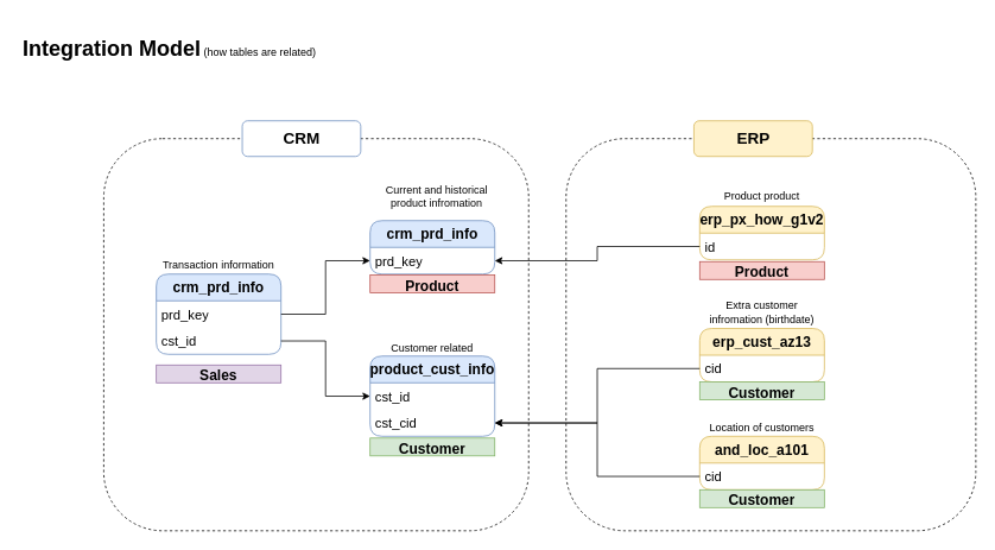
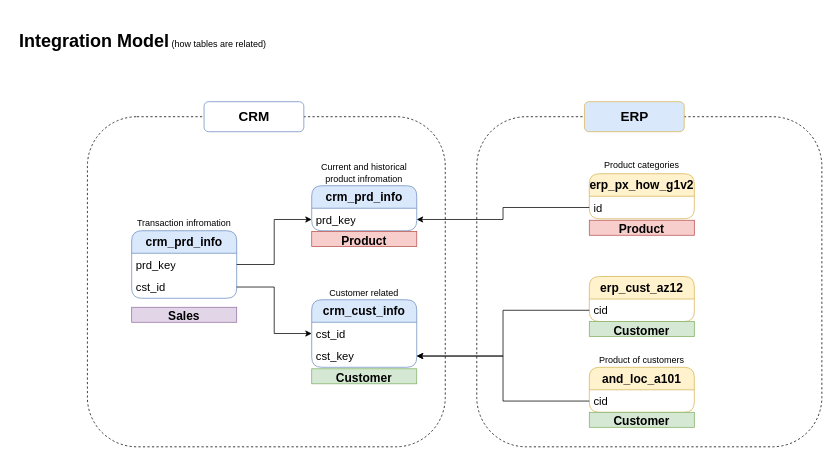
  <mxCell id="0" />
  <mxCell id="1" parent="0" />
- <mxCell id="2" value="&lt;font style=&quot;font-size: 16px;&quot;&gt;&lt;b style=&quot;&quot;&gt;product_cust_info&lt;/b&gt;&lt;/font&gt;" style="swimlane;fontStyle=0;childLayout=stackLayout;horizontal=1;startSize=30;horizontalStack=0;resizeParent=1;resizeParentMax=0;resizeLast=0;collapsible=1;marginBottom=0;whiteSpace=wrap;html=1;rounded=1;fillColor=#dae8fc;strokeColor=#6c8ebf;" parent="1" vertex="1"><mxGeometry x="415" y="399" width="140" height="90" as="geometry" /></mxCell>
+ <mxCell id="2" value="&lt;font style=&quot;font-size: 16px;&quot;&gt;&lt;b style=&quot;&quot;&gt;crm_cust_info&lt;/b&gt;&lt;/font&gt;" style="swimlane;fontStyle=0;childLayout=stackLayout;horizontal=1;startSize=30;horizontalStack=0;resizeParent=1;resizeParentMax=0;resizeLast=0;collapsible=1;marginBottom=0;whiteSpace=wrap;html=1;rounded=1;fillColor=#dae8fc;strokeColor=#6c8ebf;" parent="1" vertex="1"><mxGeometry x="415" y="399" width="140" height="90" as="geometry" /></mxCell>
  <mxCell id="3" value="cst_id" style="text;strokeColor=none;fillColor=none;align=left;verticalAlign=middle;spacingLeft=4;spacingRight=4;overflow=hidden;points=[[0,0.5],[1,0.5]];portConstraint=eastwest;rotatable=0;whiteSpace=wrap;html=1;fontSize=15;" parent="2" vertex="1"><mxGeometry y="30" width="140" height="30" as="geometry" /></mxCell>
- <mxCell id="4" value="cst_cid" style="text;strokeColor=none;fillColor=none;align=left;verticalAlign=middle;spacingLeft=4;spacingRight=4;overflow=hidden;points=[[0,0.5],[1,0.5]];portConstraint=eastwest;rotatable=0;whiteSpace=wrap;html=1;fontSize=15;" parent="2" vertex="1"><mxGeometry y="60" width="140" height="30" as="geometry" /></mxCell>
+ <mxCell id="4" value="cst_key" style="text;strokeColor=none;fillColor=none;align=left;verticalAlign=middle;spacingLeft=4;spacingRight=4;overflow=hidden;points=[[0,0.5],[1,0.5]];portConstraint=eastwest;rotatable=0;whiteSpace=wrap;html=1;fontSize=15;" parent="2" vertex="1"><mxGeometry y="60" width="140" height="30" as="geometry" /></mxCell>
  <mxCell id="5" value="&lt;font style=&quot;font-size: 24px;&quot;&gt;&lt;b&gt;Integration Model&lt;/b&gt;&lt;/font&gt; (how tables are related)" style="text;html=1;align=center;verticalAlign=middle;whiteSpace=wrap;rounded=0;" parent="1" vertex="1"><mxGeometry x="20" y="20" width="340" height="70" as="geometry" /></mxCell>
  <mxCell id="6" value="Customer related" style="text;html=1;align=center;verticalAlign=middle;whiteSpace=wrap;rounded=0;" parent="1" vertex="1"><mxGeometry x="415" y="375" width="140" height="30" as="geometry" /></mxCell>
  <mxCell id="7" value="&lt;font style=&quot;font-size: 16px;&quot;&gt;&lt;b style=&quot;&quot;&gt;crm_prd_info&lt;/b&gt;&lt;/font&gt;" style="swimlane;fontStyle=0;childLayout=stackLayout;horizontal=1;startSize=30;horizontalStack=0;resizeParent=1;resizeParentMax=0;resizeLast=0;collapsible=1;marginBottom=0;whiteSpace=wrap;html=1;rounded=1;fillColor=#dae8fc;strokeColor=#6c8ebf;" parent="1" vertex="1"><mxGeometry x="415" y="247" width="140" height="60" as="geometry" /></mxCell>
  <mxCell id="8" value="prd_key" style="text;strokeColor=none;fillColor=none;align=left;verticalAlign=middle;spacingLeft=4;spacingRight=4;overflow=hidden;points=[[0,0.5],[1,0.5]];portConstraint=eastwest;rotatable=0;whiteSpace=wrap;html=1;fontSize=15;" parent="7" vertex="1"><mxGeometry y="30" width="140" height="30" as="geometry" /></mxCell>
- <mxCell id="9" value="Current and historical product infromation" style="text;html=1;align=center;verticalAlign=middle;whiteSpace=wrap;rounded=0;" parent="1" vertex="1"><mxGeometry x="420" y="205" width="140" height="30" as="geometry" /></mxCell>
+ <mxCell id="9" value="Current and historical product infromation" style="text;html=1;align=center;verticalAlign=middle;whiteSpace=wrap;rounded=0;" parent="1" vertex="1"><mxGeometry x="415" y="215" width="140" height="30" as="geometry" /></mxCell>
  <mxCell id="10" value="&lt;font style=&quot;font-size: 16px;&quot;&gt;&lt;b style=&quot;&quot;&gt;crm_prd_info&lt;/b&gt;&lt;/font&gt;" style="swimlane;fontStyle=0;childLayout=stackLayout;horizontal=1;startSize=30;horizontalStack=0;resizeParent=1;resizeParentMax=0;resizeLast=0;collapsible=1;marginBottom=0;whiteSpace=wrap;html=1;rounded=1;fillColor=#dae8fc;strokeColor=#6c8ebf;" parent="1" vertex="1"><mxGeometry x="175" y="307" width="140" height="90" as="geometry" /></mxCell>
  <mxCell id="11" value="prd_key" style="text;strokeColor=none;fillColor=none;align=left;verticalAlign=middle;spacingLeft=4;spacingRight=4;overflow=hidden;points=[[0,0.5],[1,0.5]];portConstraint=eastwest;rotatable=0;whiteSpace=wrap;html=1;fontSize=15;" parent="10" vertex="1"><mxGeometry y="30" width="140" height="30" as="geometry" /></mxCell>
  <mxCell id="12" value="cst_id" style="text;strokeColor=none;fillColor=none;align=left;verticalAlign=middle;spacingLeft=4;spacingRight=4;overflow=hidden;points=[[0,0.5],[1,0.5]];portConstraint=eastwest;rotatable=0;whiteSpace=wrap;html=1;fontSize=15;" parent="10" vertex="1"><mxGeometry y="60" width="140" height="30" as="geometry" /></mxCell>
- <mxCell id="13" value="Transaction information" style="text;html=1;align=center;verticalAlign=middle;whiteSpace=wrap;rounded=0;" parent="1" vertex="1"><mxGeometry x="175" y="282" width="140" height="30" as="geometry" /></mxCell>
+ <mxCell id="13" value="Transaction infromation" style="text;html=1;align=center;verticalAlign=middle;whiteSpace=wrap;rounded=0;" parent="1" vertex="1"><mxGeometry x="175" y="282" width="140" height="30" as="geometry" /></mxCell>
  <mxCell id="14" style="edgeStyle=orthogonalEdgeStyle;rounded=0;orthogonalLoop=1;jettySize=auto;html=1;entryX=0;entryY=0.5;entryDx=0;entryDy=0;" parent="1" source="12" target="3" edge="1"><mxGeometry relative="1" as="geometry" /></mxCell>
  <mxCell id="15" style="edgeStyle=orthogonalEdgeStyle;rounded=0;orthogonalLoop=1;jettySize=auto;html=1;entryX=0;entryY=0.5;entryDx=0;entryDy=0;" parent="1" source="11" target="8" edge="1"><mxGeometry relative="1" as="geometry" /></mxCell>
- <mxCell id="16" value="&lt;font style=&quot;font-size: 16px;&quot;&gt;&lt;b style=&quot;&quot;&gt;erp_cust_az13&lt;/b&gt;&lt;/font&gt;" style="swimlane;fontStyle=0;childLayout=stackLayout;horizontal=1;startSize=30;horizontalStack=0;resizeParent=1;resizeParentMax=0;resizeLast=0;collapsible=1;marginBottom=0;whiteSpace=wrap;html=1;rounded=1;fillColor=#fff2cc;strokeColor=#d6b656;" parent="1" vertex="1"><mxGeometry x="785" y="368" width="140" height="60" as="geometry" /></mxCell>
+ <mxCell id="16" value="&lt;font style=&quot;font-size: 16px;&quot;&gt;&lt;b style=&quot;&quot;&gt;erp_cust_az12&lt;/b&gt;&lt;/font&gt;" style="swimlane;fontStyle=0;childLayout=stackLayout;horizontal=1;startSize=30;horizontalStack=0;resizeParent=1;resizeParentMax=0;resizeLast=0;collapsible=1;marginBottom=0;whiteSpace=wrap;html=1;rounded=1;fillColor=#fff2cc;strokeColor=#d6b656;" parent="1" vertex="1"><mxGeometry x="785" y="368" width="140" height="60" as="geometry" /></mxCell>
  <mxCell id="17" value="cid" style="text;strokeColor=none;fillColor=none;align=left;verticalAlign=middle;spacingLeft=4;spacingRight=4;overflow=hidden;points=[[0,0.5],[1,0.5]];portConstraint=eastwest;rotatable=0;whiteSpace=wrap;html=1;fontSize=15;" parent="16" vertex="1"><mxGeometry y="30" width="140" height="30" as="geometry" /></mxCell>
- <mxCell id="18" value="Extra customer infromation (birthdate)" style="text;html=1;align=center;verticalAlign=middle;whiteSpace=wrap;rounded=0;" parent="1" vertex="1"><mxGeometry x="785" y="335" width="140" height="30" as="geometry" /></mxCell>
  <mxCell id="19" style="edgeStyle=orthogonalEdgeStyle;rounded=0;orthogonalLoop=1;jettySize=auto;html=1;entryX=1;entryY=0.5;entryDx=0;entryDy=0;" parent="1" source="17" target="4" edge="1"><mxGeometry relative="1" as="geometry" /></mxCell>
  <mxCell id="20" value="&lt;font style=&quot;font-size: 16px;&quot;&gt;&lt;b style=&quot;&quot;&gt;and_loc_a101&lt;/b&gt;&lt;/font&gt;" style="swimlane;fontStyle=0;childLayout=stackLayout;horizontal=1;startSize=30;horizontalStack=0;resizeParent=1;resizeParentMax=0;resizeLast=0;collapsible=1;marginBottom=0;whiteSpace=wrap;html=1;rounded=1;fillColor=#fff2cc;strokeColor=#d6b656;" parent="1" vertex="1"><mxGeometry x="785" y="489" width="140" height="60" as="geometry" /></mxCell>
  <mxCell id="21" value="cid" style="text;strokeColor=none;fillColor=none;align=left;verticalAlign=middle;spacingLeft=4;spacingRight=4;overflow=hidden;points=[[0,0.5],[1,0.5]];portConstraint=eastwest;rotatable=0;whiteSpace=wrap;html=1;fontSize=15;" parent="20" vertex="1"><mxGeometry y="30" width="140" height="30" as="geometry" /></mxCell>
- <mxCell id="22" value="Location of customers" style="text;html=1;align=center;verticalAlign=middle;whiteSpace=wrap;rounded=0;" parent="1" vertex="1"><mxGeometry x="785" y="465" width="140" height="30" as="geometry" /></mxCell>
+ <mxCell id="22" value="Product of customers" style="text;html=1;align=center;verticalAlign=middle;whiteSpace=wrap;rounded=0;" parent="1" vertex="1"><mxGeometry x="785" y="465" width="140" height="30" as="geometry" /></mxCell>
  <mxCell id="23" style="edgeStyle=orthogonalEdgeStyle;rounded=0;orthogonalLoop=1;jettySize=auto;html=1;entryX=1;entryY=0.5;entryDx=0;entryDy=0;" parent="1" source="21" target="4" edge="1"><mxGeometry relative="1" as="geometry" /></mxCell>
  <mxCell id="24" value="&lt;font style=&quot;font-size: 16px;&quot;&gt;&lt;b style=&quot;&quot;&gt;erp_px_how_g1v2&lt;/b&gt;&lt;/font&gt;" style="swimlane;fontStyle=0;childLayout=stackLayout;horizontal=1;startSize=30;horizontalStack=0;resizeParent=1;resizeParentMax=0;resizeLast=0;collapsible=1;marginBottom=0;whiteSpace=wrap;html=1;rounded=1;fillColor=#fff2cc;strokeColor=#d6b656;" parent="1" vertex="1"><mxGeometry x="785" y="231" width="140" height="60" as="geometry" /></mxCell>
  <mxCell id="25" value="id" style="text;strokeColor=none;fillColor=none;align=left;verticalAlign=middle;spacingLeft=4;spacingRight=4;overflow=hidden;points=[[0,0.5],[1,0.5]];portConstraint=eastwest;rotatable=0;whiteSpace=wrap;html=1;fontSize=15;" parent="24" vertex="1"><mxGeometry y="30" width="140" height="30" as="geometry" /></mxCell>
- <mxCell id="26" value="Product product" style="text;html=1;align=center;verticalAlign=middle;whiteSpace=wrap;rounded=0;" parent="1" vertex="1"><mxGeometry x="785" y="205" width="140" height="30" as="geometry" /></mxCell>
+ <mxCell id="26" value="Product categories" style="text;html=1;align=center;verticalAlign=middle;whiteSpace=wrap;rounded=0;" parent="1" vertex="1"><mxGeometry x="785" y="205" width="140" height="30" as="geometry" /></mxCell>
  <mxCell id="27" style="edgeStyle=orthogonalEdgeStyle;rounded=0;orthogonalLoop=1;jettySize=auto;html=1;entryX=1;entryY=0.5;entryDx=0;entryDy=0;" parent="1" source="25" target="8" edge="1"><mxGeometry relative="1" as="geometry"><mxPoint x="595" y="292" as="targetPoint" /></mxGeometry></mxCell>
  <mxCell id="28" value="" style="rounded=1;whiteSpace=wrap;html=1;fillColor=none;dashed=1;" parent="1" vertex="1"><mxGeometry x="116" y="155" width="477" height="440" as="geometry" /></mxCell>
  <mxCell id="29" value="&lt;font style=&quot;font-size: 18px;&quot;&gt;CRM&lt;/font&gt;" style="rounded=1;whiteSpace=wrap;html=1;fontStyle=1;fillColor=#ffffff;strokeColor=#6c8ebf;" parent="1" vertex="1"><mxGeometry x="271.5" y="135" width="133" height="40" as="geometry" /></mxCell>
  <mxCell id="30" value="" style="rounded=1;whiteSpace=wrap;html=1;fillColor=none;dashed=1;" parent="1" vertex="1"><mxGeometry x="635" y="155" width="460" height="440" as="geometry" /></mxCell>
- <mxCell id="31" value="&lt;font style=&quot;font-size: 18px;&quot;&gt;ERP&lt;/font&gt;" style="rounded=1;whiteSpace=wrap;html=1;fontStyle=1;fillColor=#fff2cc;strokeColor=#d6b656;" parent="1" vertex="1"><mxGeometry x="778.5" y="135" width="133" height="40" as="geometry" /></mxCell>
+ <mxCell id="31" value="&lt;font style=&quot;font-size: 18px;&quot;&gt;ERP&lt;/font&gt;" style="rounded=1;whiteSpace=wrap;html=1;fontStyle=1;fillColor=#dae8fc;strokeColor=#d6b656;" parent="1" vertex="1"><mxGeometry x="778.5" y="135" width="133" height="40" as="geometry" /></mxCell>
  <mxCell id="32" value="Product" style="text;html=1;strokeColor=#b85450;fillColor=#f8cecc;align=center;verticalAlign=middle;whiteSpace=wrap;overflow=hidden;fontSize=16;fontStyle=1" vertex="1" parent="1"><mxGeometry x="415" y="308" width="140" height="20" as="geometry" /></mxCell>
  <mxCell id="33" value="Product" style="text;html=1;strokeColor=#b85450;fillColor=#f8cecc;align=center;verticalAlign=middle;whiteSpace=wrap;overflow=hidden;fontSize=16;fontStyle=1" vertex="1" parent="1"><mxGeometry x="785" y="293" width="140" height="20" as="geometry" /></mxCell>
  <mxCell id="34" value="Customer" style="text;html=1;strokeColor=#82b366;fillColor=#d5e8d4;align=center;verticalAlign=middle;whiteSpace=wrap;overflow=hidden;fontSize=16;fontStyle=1" vertex="1" parent="1"><mxGeometry x="415" y="491" width="140" height="20" as="geometry" /></mxCell>
  <mxCell id="35" value="Customer" style="text;html=1;strokeColor=#82b366;fillColor=#d5e8d4;align=center;verticalAlign=middle;whiteSpace=wrap;overflow=hidden;fontSize=16;fontStyle=1" vertex="1" parent="1"><mxGeometry x="785" y="428" width="140" height="20" as="geometry" /></mxCell>
  <mxCell id="36" value="Customer" style="text;html=1;strokeColor=#82b366;fillColor=#d5e8d4;align=center;verticalAlign=middle;whiteSpace=wrap;overflow=hidden;fontSize=16;fontStyle=1" vertex="1" parent="1"><mxGeometry x="785" y="549" width="140" height="20" as="geometry" /></mxCell>
  <mxCell id="37" value="Sales" style="text;html=1;strokeColor=#9673a6;fillColor=#e1d5e7;align=center;verticalAlign=middle;whiteSpace=wrap;overflow=hidden;fontSize=16;fontStyle=1" vertex="1" parent="1"><mxGeometry x="175" y="409" width="140" height="20" as="geometry" /></mxCell>
